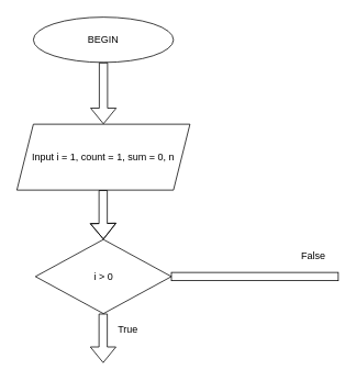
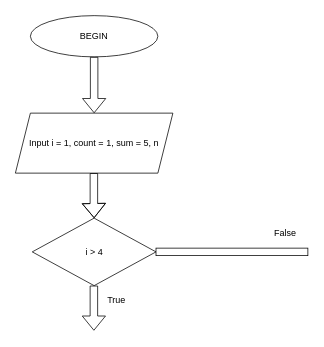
  <mxCell id="0" />
  <mxCell id="1" parent="0" />
  <mxCell id="2" value="BEGIN" style="ellipse;whiteSpace=wrap;html=1;" vertex="1" parent="1"><mxGeometry x="40" y="20" width="170" height="55" as="geometry" /></mxCell>
  <mxCell id="3" value="" style="shape=flexArrow;endArrow=classic;html=1;exitX=0.5;exitY=1;exitDx=0;exitDy=0;" edge="1" parent="1" source="2"><mxGeometry width="50" height="50" relative="1" as="geometry"><mxPoint x="40" y="220" as="sourcePoint" /><mxPoint x="125" y="150" as="targetPoint" /></mxGeometry></mxCell>
- <mxCell id="4" value="Input i = 1, count = 1, sum = 0, n" style="shape=parallelogram;perimeter=parallelogramPerimeter;whiteSpace=wrap;html=1;fixedSize=1;" vertex="1" parent="1"><mxGeometry x="20" y="150" width="210" height="80" as="geometry" /></mxCell>
- <mxCell id="5" value="i &amp;gt; 0" style="rhombus;whiteSpace=wrap;html=1;" vertex="1" parent="1"><mxGeometry x="42.5" y="290" width="165" height="90" as="geometry" /></mxCell>
+ <mxCell id="4" value="Input i = 1, count = 1, sum = 5, n" style="shape=parallelogram;perimeter=parallelogramPerimeter;whiteSpace=wrap;html=1;fixedSize=1;" vertex="1" parent="1"><mxGeometry x="20" y="150" width="210" height="80" as="geometry" /></mxCell>
+ <mxCell id="5" value="i &amp;gt; 4" style="rhombus;whiteSpace=wrap;html=1;" vertex="1" parent="1"><mxGeometry x="42.5" y="290" width="165" height="90" as="geometry" /></mxCell>
  <mxCell id="6" value="" style="shape=flexArrow;endArrow=classic;html=1;" edge="1" parent="1"><mxGeometry width="50" height="50" relative="1" as="geometry"><mxPoint x="124.67" y="230" as="sourcePoint" /><mxPoint x="125" y="290" as="targetPoint" /><Array as="points"><mxPoint x="124.67" y="270" /></Array></mxGeometry></mxCell>
  <mxCell id="7" value="" style="shape=flexArrow;endArrow=classic;html=1;" edge="1" parent="1"><mxGeometry width="50" height="50" relative="1" as="geometry"><mxPoint x="124.67" y="380" as="sourcePoint" /><mxPoint x="124.67" y="440" as="targetPoint" /></mxGeometry></mxCell>
  <mxCell id="8" value="True" style="text;html=1;strokeColor=none;fillColor=none;align=center;verticalAlign=middle;whiteSpace=wrap;rounded=0;" vertex="1" parent="1"><mxGeometry x="135" y="390" width="40" height="20" as="geometry" /></mxCell>
  <mxCell id="9" value="" style="rounded=0;whiteSpace=wrap;html=1;" vertex="1" parent="1"><mxGeometry x="207.5" y="330" width="202.5" height="10" as="geometry" /></mxCell>
  <mxCell id="10" value="False" style="text;html=1;strokeColor=none;fillColor=none;align=center;verticalAlign=middle;whiteSpace=wrap;rounded=0;" vertex="1" parent="1"><mxGeometry x="360" y="300" width="40" height="20" as="geometry" /></mxCell>
